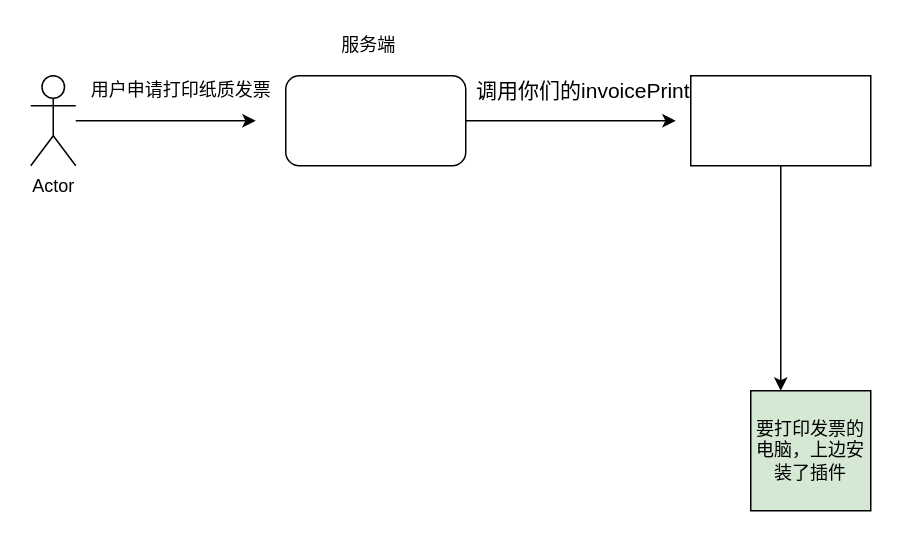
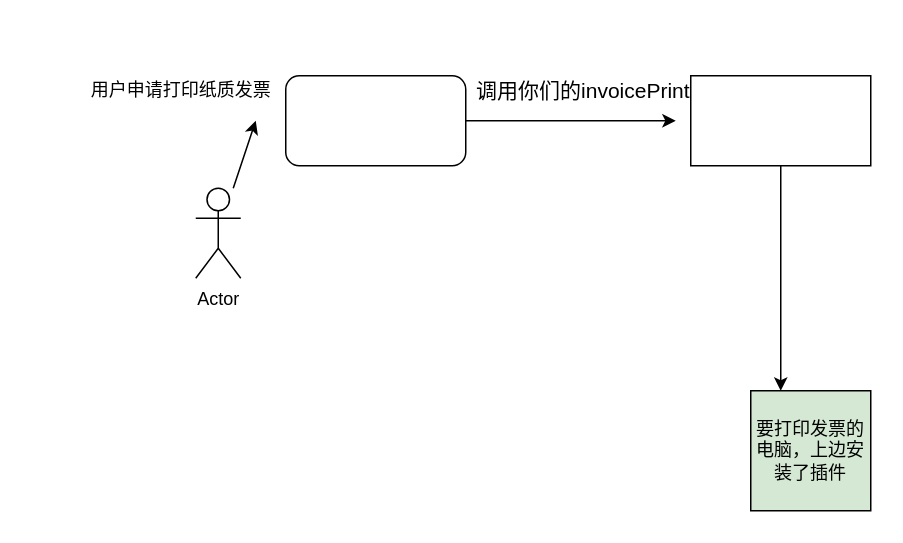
  <mxCell id="0" />
  <mxCell id="1" parent="0" />
- <mxCell id="2" value="Actor" style="shape=umlActor;verticalLabelPosition=bottom;verticalAlign=top;html=1;outlineConnect=0;" parent="1" vertex="1"><mxGeometry x="20" y="50" width="30" height="60" as="geometry" /></mxCell>
+ <mxCell id="2" value="Actor" style="shape=umlActor;verticalLabelPosition=bottom;verticalAlign=top;html=1;outlineConnect=0;" parent="1" vertex="1"><mxGeometry x="130" y="125" width="30" height="60" as="geometry" /></mxCell>
  <mxCell id="3" value="" style="endArrow=classic;html=1;" parent="1" source="2" edge="1"><mxGeometry width="50" height="50" relative="1" as="geometry"><mxPoint x="50" y="130" as="sourcePoint" /><mxPoint x="170" y="80" as="targetPoint" /></mxGeometry></mxCell>
  <mxCell id="4" value="用户申请打印纸质发票" style="text;html=1;align=center;verticalAlign=middle;resizable=0;points=[];autosize=1;strokeColor=none;" parent="1" vertex="1"><mxGeometry x="50" y="50" width="140" height="20" as="geometry" /></mxCell>
  <mxCell id="5" value="" style="rounded=1;whiteSpace=wrap;html=1;" parent="1" vertex="1"><mxGeometry x="190" y="50" width="120" height="60" as="geometry" /></mxCell>
- <mxCell id="6" value="服务端" style="text;html=1;align=center;verticalAlign=middle;resizable=0;points=[];autosize=1;strokeColor=none;" parent="1" vertex="1"><mxGeometry x="220" y="20" width="50" height="20" as="geometry" /></mxCell>
  <mxCell id="7" value="" style="endArrow=classic;html=1;" parent="1" source="5" edge="1"><mxGeometry width="50" height="50" relative="1" as="geometry"><mxPoint x="310" y="130" as="sourcePoint" /><mxPoint x="450" y="80" as="targetPoint" /></mxGeometry></mxCell>
  <mxCell id="8" value="&lt;span lang=&quot;EN-US&quot; style=&quot;font-size: 10.5pt&quot;&gt;调用你们的invoicePrint&amp;nbsp;&lt;/span&gt;" style="text;html=1;align=center;verticalAlign=middle;resizable=0;points=[];autosize=1;strokeColor=none;" parent="1" vertex="1"><mxGeometry x="310" y="50" width="160" height="20" as="geometry" /></mxCell>
  <mxCell id="9" value="" style="rounded=0;whiteSpace=wrap;html=1;" parent="1" vertex="1"><mxGeometry x="460" y="50" width="120" height="60" as="geometry" /></mxCell>
  <mxCell id="10" value="要打印发票的电脑，上边安装了插件" style="whiteSpace=wrap;html=1;aspect=fixed;fillColor=#d5e8d4;" parent="1" vertex="1"><mxGeometry x="500" y="260" width="80" height="80" as="geometry" /></mxCell>
  <mxCell id="11" value="" style="endArrow=classic;html=1;entryX=0.25;entryY=0;entryDx=0;entryDy=0;" parent="1" source="9" target="10" edge="1"><mxGeometry width="50" height="50" relative="1" as="geometry"><mxPoint x="520" y="160" as="sourcePoint" /><mxPoint x="520" y="180.711" as="targetPoint" /></mxGeometry></mxCell>
